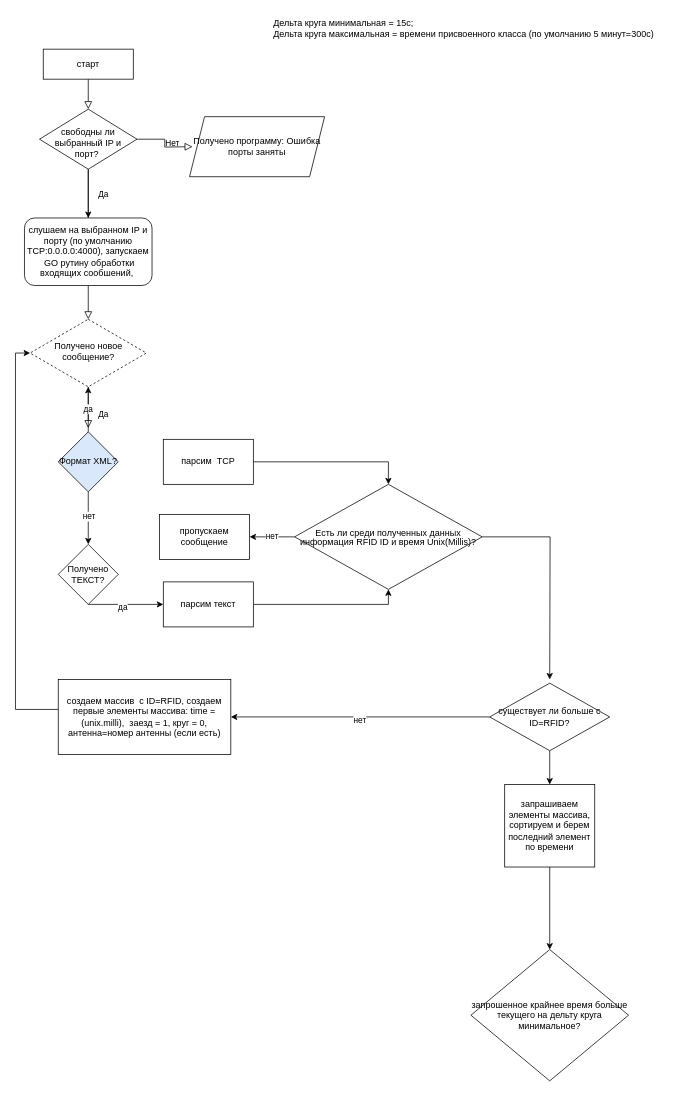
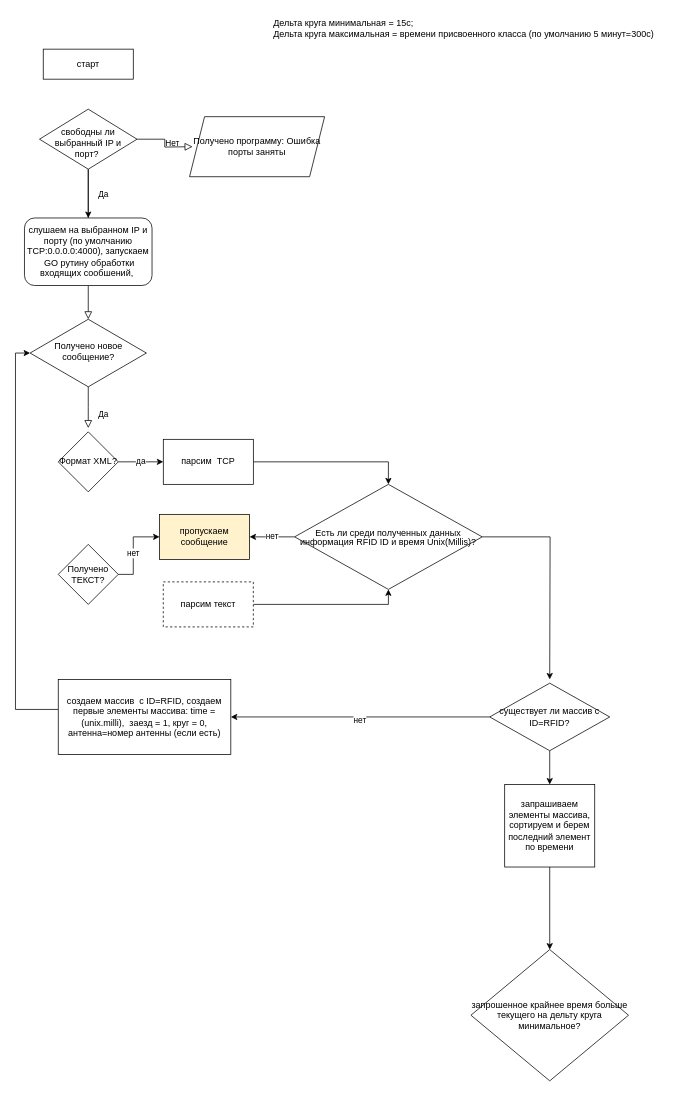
  <mxCell id="0" />
  <mxCell id="1" parent="0" />
- <mxCell id="2" value="" style="rounded=0;html=1;jettySize=auto;orthogonalLoop=1;fontSize=11;endArrow=block;endFill=0;endSize=8;strokeWidth=1;shadow=0;labelBackgroundColor=none;edgeStyle=orthogonalEdgeStyle;" parent="1" source="3" target="7" edge="1"><mxGeometry relative="1" as="geometry" /></mxCell>
  <mxCell id="3" value="старт" style="whiteSpace=wrap;html=1;fontSize=12;glass=0;strokeWidth=1;shadow=0;rounded=0;" parent="1" vertex="1"><mxGeometry x="57" y="65" width="120" height="40" as="geometry" /></mxCell>
  <mxCell id="4" value="" style="rounded=0;html=1;jettySize=auto;orthogonalLoop=1;fontSize=11;endArrow=block;endFill=0;endSize=8;strokeWidth=1;shadow=0;labelBackgroundColor=none;edgeStyle=orthogonalEdgeStyle;startArrow=none;" parent="1" source="10" target="9" edge="1"><mxGeometry y="20" relative="1" as="geometry"><mxPoint as="offset" /></mxGeometry></mxCell>
  <mxCell id="5" value="Нет" style="edgeStyle=orthogonalEdgeStyle;rounded=0;html=1;jettySize=auto;orthogonalLoop=1;fontSize=11;endArrow=block;endFill=0;endSize=8;strokeWidth=1;shadow=0;labelBackgroundColor=none;" parent="1" source="7" edge="1"><mxGeometry y="10" relative="1" as="geometry"><mxPoint as="offset" /><mxPoint x="256" y="195" as="targetPoint" /></mxGeometry></mxCell>
  <mxCell id="6" value="" style="edgeStyle=orthogonalEdgeStyle;rounded=0;orthogonalLoop=1;jettySize=auto;html=1;" parent="1" source="7" target="10" edge="1"><mxGeometry relative="1" as="geometry" /></mxCell>
  <mxCell id="7" value="&lt;br&gt;свободны ли выбранный IP и порт?&amp;nbsp;" style="rhombus;whiteSpace=wrap;html=1;shadow=0;fontFamily=Helvetica;fontSize=12;align=center;strokeWidth=1;spacing=6;spacingTop=-4;" parent="1" vertex="1"><mxGeometry x="52" y="145" width="130" height="80" as="geometry" /></mxCell>
  <mxCell id="8" value="Да" style="rounded=0;html=1;jettySize=auto;orthogonalLoop=1;fontSize=11;endArrow=block;endFill=0;endSize=8;strokeWidth=1;shadow=0;labelBackgroundColor=none;edgeStyle=orthogonalEdgeStyle;" parent="1" source="9" edge="1"><mxGeometry x="0.333" y="20" relative="1" as="geometry"><mxPoint as="offset" /><mxPoint x="117" y="570" as="targetPoint" /></mxGeometry></mxCell>
- <mxCell id="9" value="Получено новое сообщение?" style="rhombus;whiteSpace=wrap;html=1;shadow=0;fontFamily=Helvetica;fontSize=12;align=center;strokeWidth=1;spacing=6;spacingTop=-4;dashed=1;" parent="1" vertex="1"><mxGeometry x="39.5" y="425" width="155" height="90" as="geometry" /></mxCell>
+ <mxCell id="9" value="Получено новое сообщение?" style="rhombus;whiteSpace=wrap;html=1;shadow=0;fontFamily=Helvetica;fontSize=12;align=center;strokeWidth=1;spacing=6;spacingTop=-4;" parent="1" vertex="1"><mxGeometry x="39.5" y="425" width="155" height="90" as="geometry" /></mxCell>
  <mxCell id="10" value="слушаем на выбранном IP и порту (по умолчанию TCP:0.0.0.0:4000), запускаем &amp;nbsp;GO рутину обработки входящих сообшений,&amp;nbsp;" style="rounded=1;whiteSpace=wrap;html=1;" parent="1" vertex="1"><mxGeometry x="32" y="290" width="170" height="90" as="geometry" /></mxCell>
  <mxCell id="11" value="Да" style="rounded=0;html=1;jettySize=auto;orthogonalLoop=1;fontSize=11;endArrow=none;endFill=0;endSize=8;strokeWidth=1;shadow=0;labelBackgroundColor=none;edgeStyle=orthogonalEdgeStyle;" parent="1" source="7" target="10" edge="1"><mxGeometry y="20" relative="1" as="geometry"><mxPoint as="offset" /><mxPoint x="117" y="245" as="sourcePoint" /><mxPoint x="122" y="385" as="targetPoint" /></mxGeometry></mxCell>
  <mxCell id="12" value="&lt;span&gt;Получено программу: Ошибка порты заняты&lt;/span&gt;" style="shape=parallelogram;perimeter=parallelogramPerimeter;whiteSpace=wrap;html=1;fixedSize=1;" parent="1" vertex="1"><mxGeometry x="252" y="155" width="180" height="80" as="geometry" /></mxCell>
- <mxCell id="13" value="да" style="edgeStyle=orthogonalEdgeStyle;rounded=0;orthogonalLoop=1;jettySize=auto;html=1;" parent="1" source="16" target="9" edge="1"><mxGeometry relative="1" as="geometry" /></mxCell>
- <mxCell id="14" value="" style="edgeStyle=orthogonalEdgeStyle;rounded=0;orthogonalLoop=1;jettySize=auto;html=1;" parent="1" source="16" target="23" edge="1"><mxGeometry relative="1" as="geometry" /></mxCell>
- <mxCell id="15" value="нет" style="edgeLabel;html=1;align=center;verticalAlign=middle;resizable=0;points=[];" parent="14" vertex="1" connectable="0"><mxGeometry x="-0.075" relative="1" as="geometry"><mxPoint as="offset" /></mxGeometry></mxCell>
- <mxCell id="16" value="Формат XML?" style="rhombus;whiteSpace=wrap;html=1;fillColor=#dae8fc;" parent="1" vertex="1"><mxGeometry x="77" y="575" width="80" height="80" as="geometry" /></mxCell>
+ <mxCell id="13" value="да" style="edgeStyle=orthogonalEdgeStyle;rounded=0;orthogonalLoop=1;jettySize=auto;html=1;" parent="1" source="16" target="18" edge="1"><mxGeometry relative="1" as="geometry" /></mxCell>
+ <mxCell id="16" value="Формат XML?" style="rhombus;whiteSpace=wrap;html=1;" parent="1" vertex="1"><mxGeometry x="77" y="575" width="80" height="80" as="geometry" /></mxCell>
  <mxCell id="17" value="" style="edgeStyle=orthogonalEdgeStyle;rounded=0;orthogonalLoop=1;jettySize=auto;html=1;entryX=0.5;entryY=0;entryDx=0;entryDy=0;" parent="1" source="18" target="29" edge="1"><mxGeometry relative="1" as="geometry"><mxPoint x="422" y="685" as="targetPoint" /><Array as="points"><mxPoint x="517" y="615" /></Array></mxGeometry></mxCell>
  <mxCell id="18" value="парсим &amp;nbsp;TCP" style="whiteSpace=wrap;html=1;" parent="1" vertex="1"><mxGeometry x="217" y="585" width="120" height="60" as="geometry" /></mxCell>
- <mxCell id="21" value="" style="edgeStyle=orthogonalEdgeStyle;rounded=0;orthogonalLoop=1;jettySize=auto;html=1;entryX=0;entryY=0.5;entryDx=0;entryDy=0;" parent="1" source="23" target="26" edge="1"><mxGeometry relative="1" as="geometry"><Array as="points"><mxPoint x="202" y="805" /><mxPoint x="202" y="805" /></Array></mxGeometry></mxCell>
- <mxCell id="22" value="да" style="edgeLabel;html=1;align=center;verticalAlign=middle;resizable=0;points=[];" parent="21" vertex="1" connectable="0"><mxGeometry x="-0.103" y="-3" relative="1" as="geometry"><mxPoint as="offset" /></mxGeometry></mxCell>
+ <mxCell id="19" value="" style="edgeStyle=orthogonalEdgeStyle;rounded=0;orthogonalLoop=1;jettySize=auto;html=1;entryX=0;entryY=0.5;entryDx=0;entryDy=0;" parent="1" source="23" target="30" edge="1"><mxGeometry relative="1" as="geometry"><mxPoint x="175" y="725" as="targetPoint" /><Array as="points"><mxPoint x="177" y="765" /><mxPoint x="177" y="715" /></Array></mxGeometry></mxCell>
+ <mxCell id="20" value="нет" style="edgeLabel;html=1;align=center;verticalAlign=middle;resizable=0;points=[];" parent="19" vertex="1" connectable="0"><mxGeometry x="-0.289" y="2" relative="1" as="geometry"><mxPoint x="1" y="-12" as="offset" /></mxGeometry></mxCell>
  <mxCell id="23" value="Получено ТЕКСТ?" style="rhombus;whiteSpace=wrap;html=1;" parent="1" vertex="1"><mxGeometry x="77" y="725" width="80" height="80" as="geometry" /></mxCell>
  <mxCell id="24" style="edgeStyle=orthogonalEdgeStyle;rounded=0;orthogonalLoop=1;jettySize=auto;html=1;exitX=0.5;exitY=1;exitDx=0;exitDy=0;" parent="1" source="23" target="23" edge="1"><mxGeometry relative="1" as="geometry" /></mxCell>
  <mxCell id="25" value="" style="edgeStyle=orthogonalEdgeStyle;rounded=0;orthogonalLoop=1;jettySize=auto;html=1;entryX=0.5;entryY=1;entryDx=0;entryDy=0;" parent="1" source="26" target="29" edge="1"><mxGeometry relative="1" as="geometry" /></mxCell>
- <mxCell id="26" value="парсим текст" style="whiteSpace=wrap;html=1;" parent="1" vertex="1"><mxGeometry x="217" y="775" width="120" height="60" as="geometry" /></mxCell>
+ <mxCell id="26" value="парсим текст" style="whiteSpace=wrap;html=1;dashed=1;" parent="1" vertex="1"><mxGeometry x="217" y="775" width="120" height="60" as="geometry" /></mxCell>
  <mxCell id="27" value="нет" style="edgeStyle=orthogonalEdgeStyle;rounded=0;orthogonalLoop=1;jettySize=auto;html=1;" parent="1" source="29" target="30" edge="1"><mxGeometry relative="1" as="geometry" /></mxCell>
  <mxCell id="28" value="" style="edgeStyle=orthogonalEdgeStyle;rounded=0;orthogonalLoop=1;jettySize=auto;html=1;" parent="1" source="29" edge="1"><mxGeometry relative="1" as="geometry"><mxPoint x="732" y="905" as="targetPoint" /></mxGeometry></mxCell>
  <mxCell id="29" value="&lt;p style=&quot;line-height: 100%&quot;&gt;Есть ли среди полученных данных информация RFID ID и время Unix(Millis)?&lt;/p&gt;" style="rhombus;whiteSpace=wrap;html=1;perimeterSpacing=0;" parent="1" vertex="1"><mxGeometry x="392" y="645" width="250" height="140" as="geometry" /></mxCell>
- <mxCell id="30" value="пропускаем сообщение" style="whiteSpace=wrap;html=1;" parent="1" vertex="1"><mxGeometry x="212" y="685" width="120" height="60" as="geometry" /></mxCell>
+ <mxCell id="30" value="пропускаем сообщение" style="whiteSpace=wrap;html=1;fillColor=#fff2cc;" parent="1" vertex="1"><mxGeometry x="212" y="685" width="120" height="60" as="geometry" /></mxCell>
  <mxCell id="31" value="" style="edgeStyle=orthogonalEdgeStyle;rounded=0;orthogonalLoop=1;jettySize=auto;html=1;" parent="1" source="34" target="36" edge="1"><mxGeometry relative="1" as="geometry" /></mxCell>
  <mxCell id="32" value="нет" style="edgeLabel;html=1;align=center;verticalAlign=middle;resizable=0;points=[];" parent="31" vertex="1" connectable="0"><mxGeometry x="0.011" y="4" relative="1" as="geometry"><mxPoint as="offset" /></mxGeometry></mxCell>
  <mxCell id="33" value="" style="edgeStyle=orthogonalEdgeStyle;rounded=0;orthogonalLoop=1;jettySize=auto;html=1;" parent="1" source="34" target="38" edge="1"><mxGeometry relative="1" as="geometry" /></mxCell>
- <mxCell id="34" value="существует ли больше c ID=RFID?" style="rhombus;whiteSpace=wrap;html=1;" parent="1" vertex="1"><mxGeometry x="652" y="910" width="160" height="90" as="geometry" /></mxCell>
+ <mxCell id="34" value="существует ли массив c ID=RFID?" style="rhombus;whiteSpace=wrap;html=1;" parent="1" vertex="1"><mxGeometry x="652" y="910" width="160" height="90" as="geometry" /></mxCell>
  <mxCell id="35" value="" style="edgeStyle=orthogonalEdgeStyle;rounded=0;orthogonalLoop=1;jettySize=auto;html=1;entryX=0;entryY=0.5;entryDx=0;entryDy=0;" parent="1" source="36" target="9" edge="1"><mxGeometry relative="1" as="geometry"><mxPoint x="52" y="645" as="targetPoint" /><Array as="points"><mxPoint x="20" y="945" /><mxPoint x="20" y="470" /></Array></mxGeometry></mxCell>
  <mxCell id="36" value="создаем массив &amp;nbsp;с ID=RFID, создаем первые элементы массива: time = (unix.milli), &amp;nbsp;заезд = 1, круг = 0, антенна=номер антенны (если есть)" style="whiteSpace=wrap;html=1;" parent="1" vertex="1"><mxGeometry x="77" y="905" width="230" height="100" as="geometry" /></mxCell>
  <mxCell id="37" value="" style="edgeStyle=orthogonalEdgeStyle;rounded=0;orthogonalLoop=1;jettySize=auto;html=1;" parent="1" source="38" target="39" edge="1"><mxGeometry relative="1" as="geometry" /></mxCell>
  <mxCell id="38" value="запрашиваем элементы массива, сортируем и берем последний элемент по времени" style="whiteSpace=wrap;html=1;" parent="1" vertex="1"><mxGeometry x="672" y="1045" width="120" height="110" as="geometry" /></mxCell>
  <mxCell id="39" value="запрошенное крайнее время больше текущего на дельту круга минимальное?" style="rhombus;whiteSpace=wrap;html=1;" parent="1" vertex="1"><mxGeometry x="627" y="1265" width="210" height="175" as="geometry" /></mxCell>
  <mxCell id="40" value="Дельта круга минимальная = 15с; &amp;nbsp;&lt;br&gt;Дельта круга максимальная = времени присвоенного класса (по умолчанию 5 минут=300с)&lt;br&gt;&amp;nbsp;" style="text;html=1;align=left;verticalAlign=middle;resizable=0;points=[];autosize=1;strokeColor=none;" parent="1" vertex="1"><mxGeometry x="362" y="20" width="530" height="50" as="geometry" /></mxCell>
  <mxCell id="41" value="&lt;br&gt;" style="text;html=1;align=center;verticalAlign=middle;resizable=0;points=[];autosize=1;strokeColor=none;" parent="1" vertex="1"><mxGeometry x="442" y="55" width="20" height="20" as="geometry" /></mxCell>
